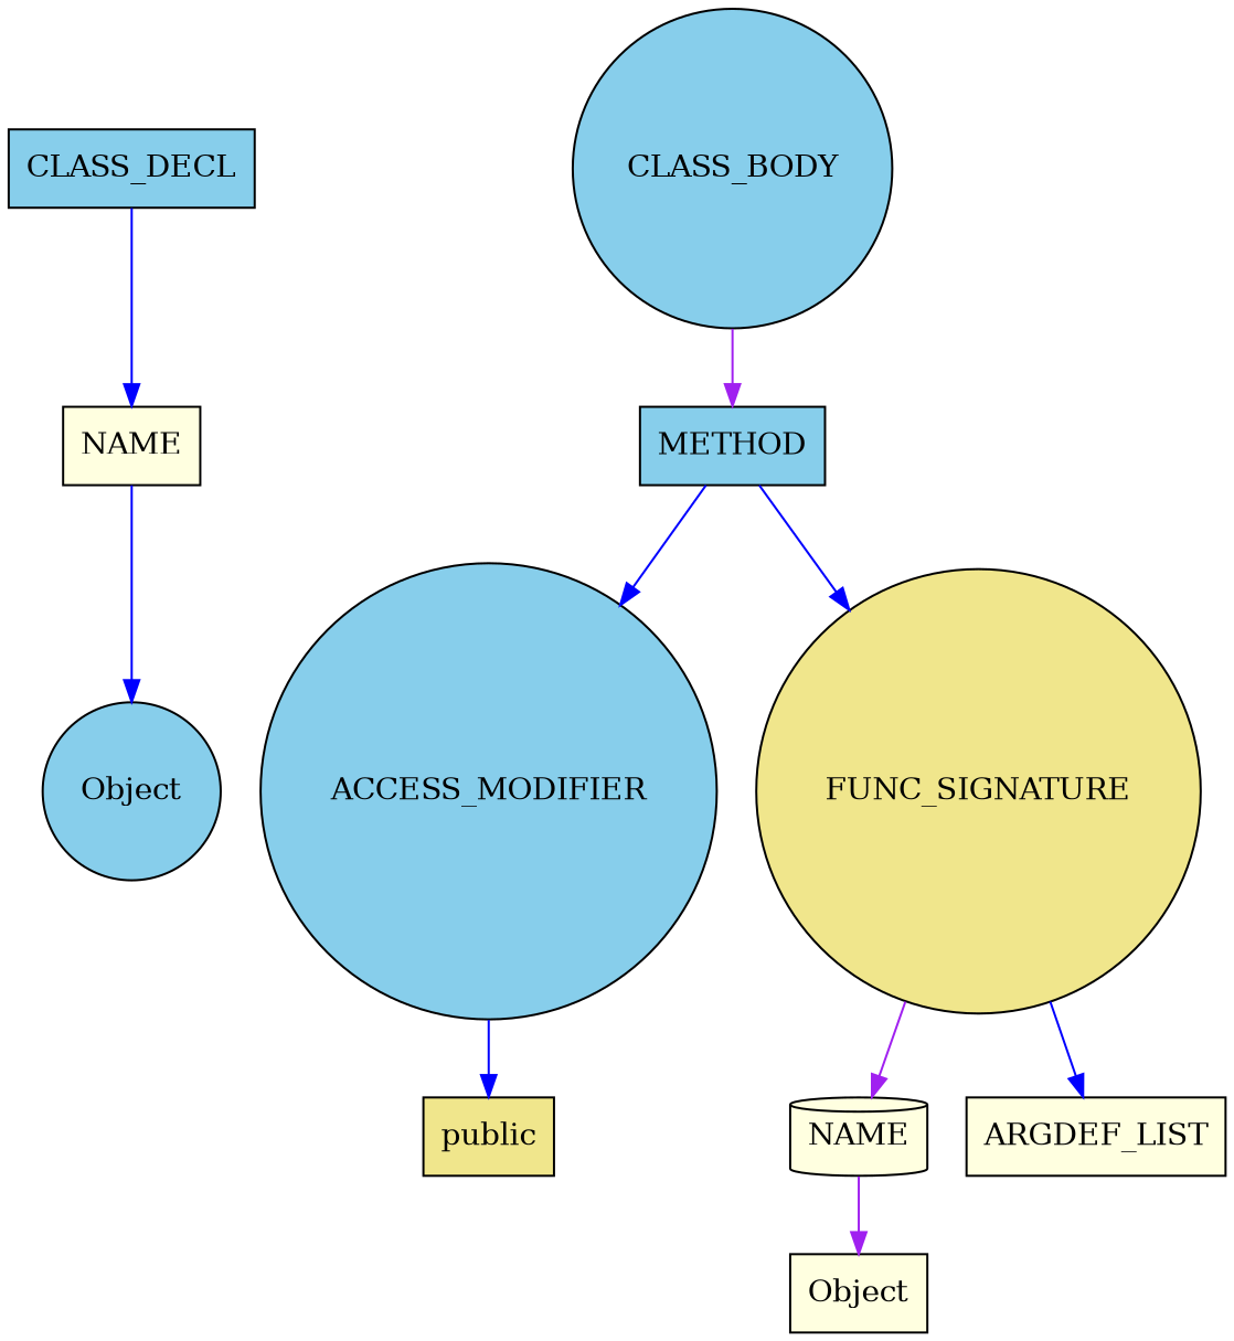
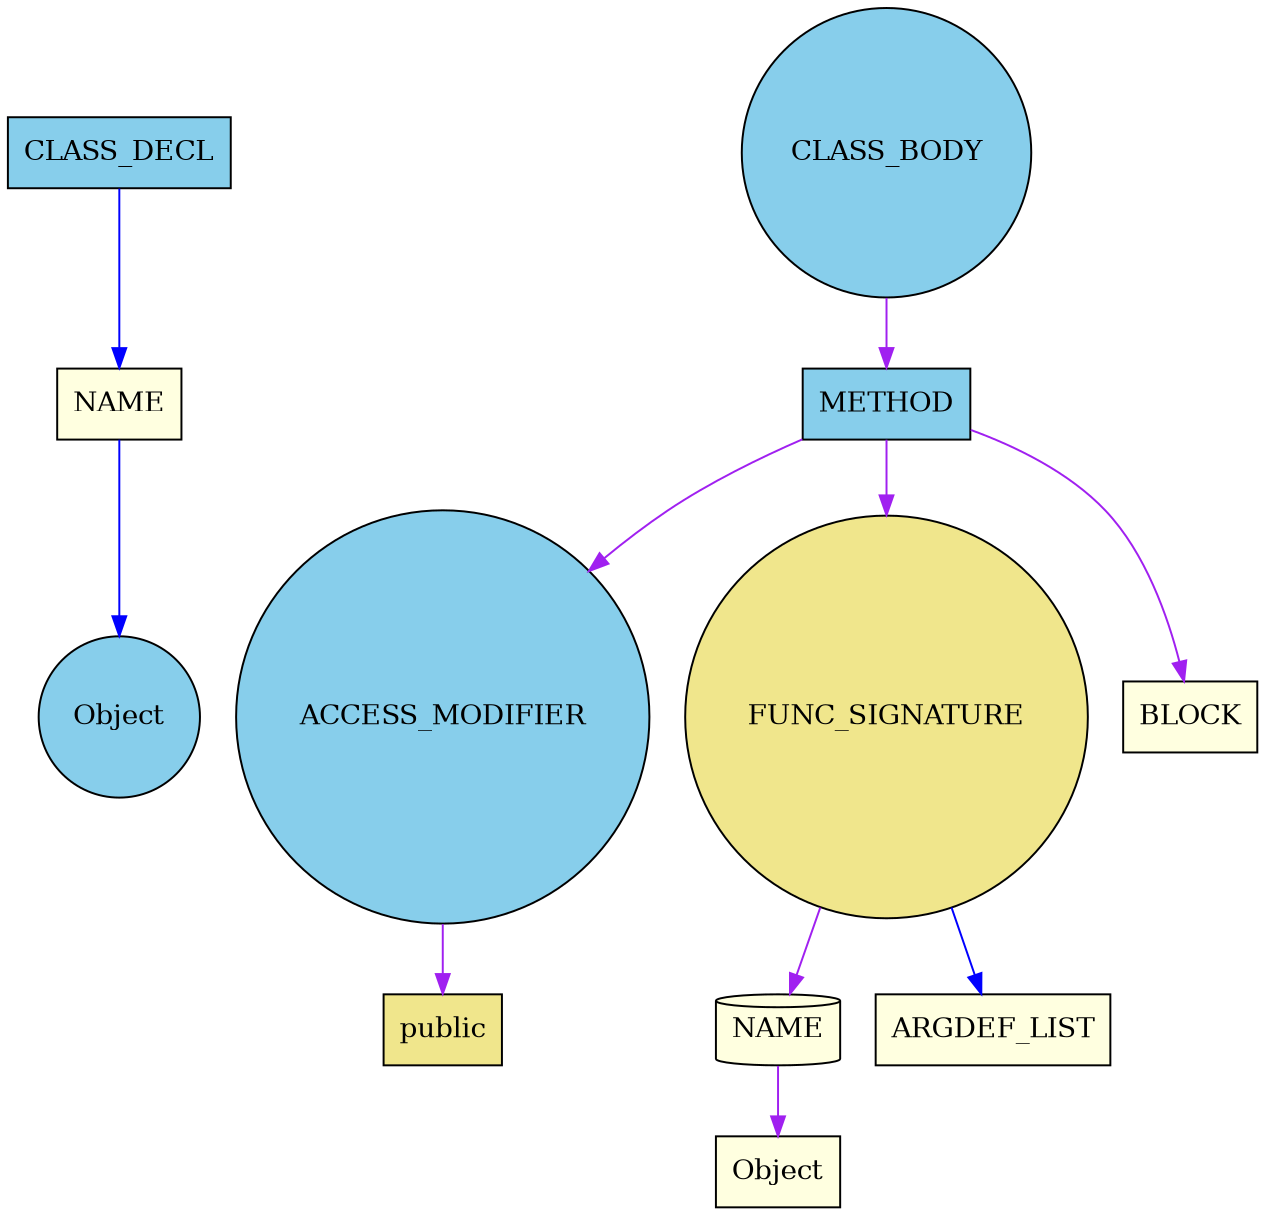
  digraph {
    node [fillcolor=skyblue shape=box style=filled]
    edge [color=purple]
    n1 [label=CLASS_DECL]
    n2 [fillcolor=lightyellow label=NAME]
    n3 [label=Object shape=circle]
    n4 [label=CLASS_BODY shape=circle]
    n5 [label=METHOD]
    n6 [label=ACCESS_MODIFIER shape=circle]
    n7 [fillcolor=khaki label=FUNC_SIGNATURE shape=circle]
+   n8 [fillcolor=lightyellow label=BLOCK]
    n9 [fillcolor=khaki label=public]
    n10 [fillcolor=lightyellow label=NAME shape=cylinder]
    n11 [fillcolor=lightyellow label=ARGDEF_LIST]
    n12 [fillcolor=lightyellow label=Object]
    n1 -> n2 [color=blue]
    n2 -> n3 [color=blue]
    n4 -> n5
-   n5 -> n6 [color=blue]
-   n5 -> n7 [color=blue]
-   n6 -> n9 [color=blue]
+   n5 -> n6
+   n5 -> n7
+   n5 -> n8
+   n6 -> n9
    n7 -> n10
    n7 -> n11 [color=blue]
    n10 -> n12
  }
